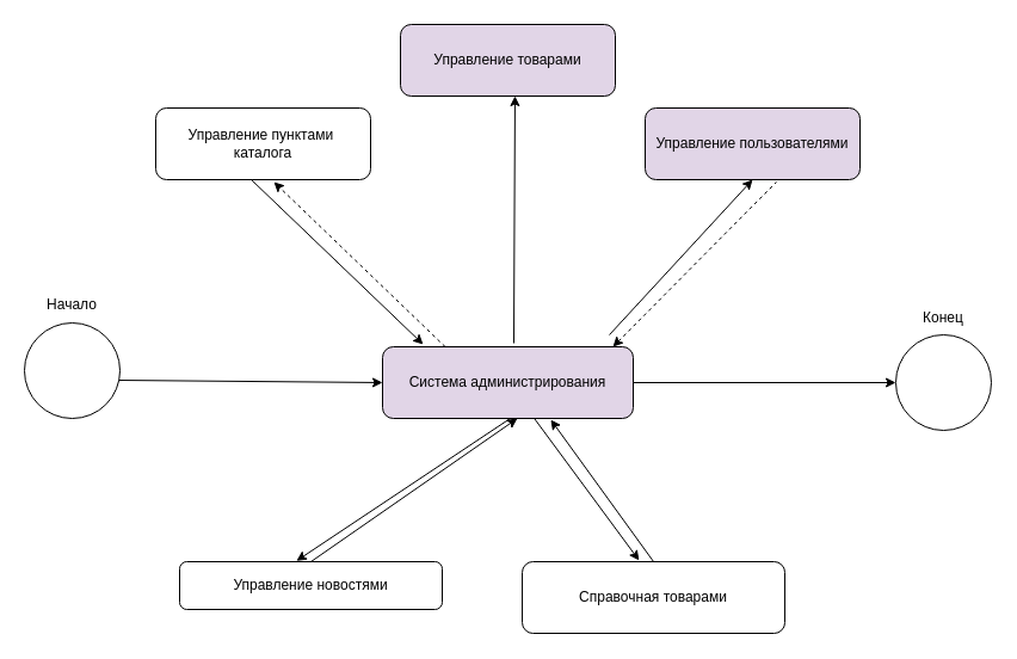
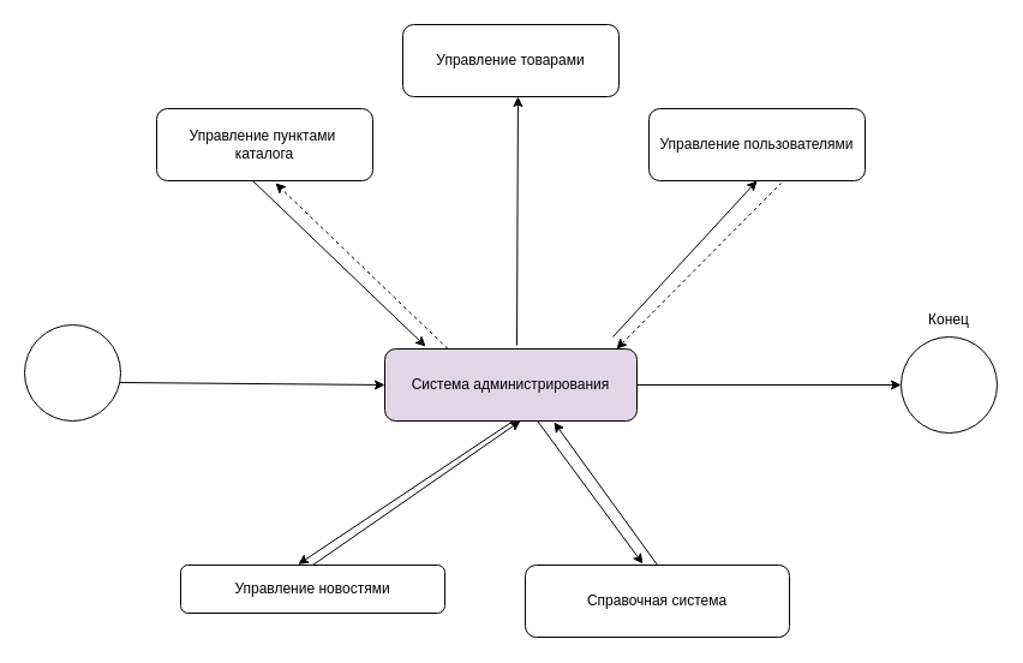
  <mxCell id="0" />
  <mxCell id="1" parent="0" />
  <mxCell id="2" value="" style="ellipse;whiteSpace=wrap;html=1;aspect=fixed;" vertex="1" parent="1"><mxGeometry x="20" y="270" width="80" height="80" as="geometry" /></mxCell>
  <mxCell id="3" value="" style="ellipse;whiteSpace=wrap;html=1;aspect=fixed;" vertex="1" parent="1"><mxGeometry x="750" y="280" width="80" height="80" as="geometry" /></mxCell>
- <mxCell id="4" value="Начало" style="text;html=1;align=center;verticalAlign=middle;whiteSpace=wrap;rounded=0;" vertex="1" parent="1"><mxGeometry x="30" y="240" width="60" height="30" as="geometry" /></mxCell>
  <mxCell id="5" value="Конец" style="text;html=1;align=center;verticalAlign=middle;whiteSpace=wrap;rounded=0;" vertex="1" parent="1"><mxGeometry x="760" y="251" width="60" height="30" as="geometry" /></mxCell>
  <mxCell id="6" value="Система администрирования" style="rounded=1;whiteSpace=wrap;html=1;fillColor=#e1d5e7;" vertex="1" parent="1"><mxGeometry x="320" y="290" width="210" height="60" as="geometry" /></mxCell>
  <mxCell id="7" value="" style="endArrow=classic;html=1;rounded=0;exitX=0.988;exitY=0.6;exitDx=0;exitDy=0;exitPerimeter=0;entryX=0;entryY=0.5;entryDx=0;entryDy=0;endFill=1;" edge="1" parent="1" source="2" target="6"><mxGeometry width="50" height="50" relative="1" as="geometry"><mxPoint x="400" y="370" as="sourcePoint" /><mxPoint x="450" y="320" as="targetPoint" /></mxGeometry></mxCell>
  <mxCell id="8" value="" style="endArrow=classic;html=1;rounded=0;entryX=0;entryY=0.5;entryDx=0;entryDy=0;exitX=1;exitY=0.5;exitDx=0;exitDy=0;endFill=1;" edge="1" parent="1" source="6" target="3"><mxGeometry width="50" height="50" relative="1" as="geometry"><mxPoint x="400" y="370" as="sourcePoint" /><mxPoint x="450" y="320" as="targetPoint" /></mxGeometry></mxCell>
  <mxCell id="9" value="&lt;div&gt;Управление пунктами&amp;nbsp;&lt;/div&gt;&lt;div&gt;каталога&lt;/div&gt;" style="rounded=1;whiteSpace=wrap;html=1;" vertex="1" parent="1"><mxGeometry x="130" y="90" width="180" height="60" as="geometry" /></mxCell>
- <mxCell id="10" value="Управление товарами" style="rounded=1;whiteSpace=wrap;html=1;fillColor=#e1d5e7;" vertex="1" parent="1"><mxGeometry x="335" y="20" width="180" height="60" as="geometry" /></mxCell>
- <mxCell id="11" value="Управление пользователями" style="rounded=1;whiteSpace=wrap;html=1;fillColor=#e1d5e7;" vertex="1" parent="1"><mxGeometry x="540" y="90" width="180" height="60" as="geometry" /></mxCell>
+ <mxCell id="10" value="Управление товарами" style="rounded=1;whiteSpace=wrap;html=1;" vertex="1" parent="1"><mxGeometry x="335" y="20" width="180" height="60" as="geometry" /></mxCell>
+ <mxCell id="11" value="Управление пользователями" style="rounded=1;whiteSpace=wrap;html=1;" vertex="1" parent="1"><mxGeometry x="540" y="90" width="180" height="60" as="geometry" /></mxCell>
  <mxCell id="12" value="Управление новостями" style="rounded=1;whiteSpace=wrap;html=1;" vertex="1" parent="1"><mxGeometry x="150" y="470" width="220" height="40" as="geometry" /></mxCell>
  <mxCell id="13" value="" style="endArrow=classic;html=1;rounded=0;entryX=0.55;entryY=1.033;entryDx=0;entryDy=0;entryPerimeter=0;exitX=0.25;exitY=0;exitDx=0;exitDy=0;endFill=1;dashed=1;" edge="1" parent="1" source="6" target="9"><mxGeometry width="50" height="50" relative="1" as="geometry"><mxPoint x="400" y="340" as="sourcePoint" /><mxPoint x="450" y="290" as="targetPoint" /></mxGeometry></mxCell>
  <mxCell id="14" value="" style="endArrow=none;html=1;rounded=0;entryX=0.55;entryY=1.033;entryDx=0;entryDy=0;entryPerimeter=0;exitX=0.25;exitY=0;exitDx=0;exitDy=0;startArrow=classic;startFill=1;" edge="1" parent="1"><mxGeometry width="50" height="50" relative="1" as="geometry"><mxPoint x="354" y="288" as="sourcePoint" /><mxPoint x="210" y="150" as="targetPoint" /></mxGeometry></mxCell>
  <mxCell id="15" value="" style="endArrow=classic;html=1;rounded=0;entryX=0.594;entryY=1.017;entryDx=0;entryDy=0;entryPerimeter=0;exitX=0.576;exitY=-0.033;exitDx=0;exitDy=0;endFill=1;exitPerimeter=0;" edge="1" parent="1"><mxGeometry width="50" height="50" relative="1" as="geometry"><mxPoint x="430" y="287" as="sourcePoint" /><mxPoint x="430.96" y="80" as="targetPoint" /></mxGeometry></mxCell>
  <mxCell id="16" value="" style="endArrow=classic;html=1;rounded=0;entryX=0.5;entryY=1;entryDx=0;entryDy=0;endFill=1;" edge="1" parent="1" target="11"><mxGeometry width="50" height="50" relative="1" as="geometry"><mxPoint x="510" y="280" as="sourcePoint" /><mxPoint x="515.96" y="90" as="targetPoint" /></mxGeometry></mxCell>
  <mxCell id="17" value="" style="endArrow=none;html=1;rounded=0;entryX=0.611;entryY=1.033;entryDx=0;entryDy=0;exitX=0.919;exitY=0;exitDx=0;exitDy=0;startArrow=classic;startFill=1;entryPerimeter=0;exitPerimeter=0;dashed=1;" edge="1" parent="1" source="6" target="11"><mxGeometry width="50" height="50" relative="1" as="geometry"><mxPoint x="510" y="300" as="sourcePoint" /><mxPoint x="510" y="90" as="targetPoint" /></mxGeometry></mxCell>
  <mxCell id="18" value="" style="endArrow=classic;html=1;rounded=0;entryX=0.594;entryY=1.017;entryDx=0;entryDy=0;entryPerimeter=0;endFill=1;exitX=0.5;exitY=0;exitDx=0;exitDy=0;" edge="1" parent="1" source="12"><mxGeometry width="50" height="50" relative="1" as="geometry"><mxPoint x="433" y="450" as="sourcePoint" /><mxPoint x="432.96" y="350" as="targetPoint" /></mxGeometry></mxCell>
  <mxCell id="19" value="" style="endArrow=none;html=1;rounded=0;entryX=0.5;entryY=1;entryDx=0;entryDy=0;startArrow=classic;startFill=1;exitX=0.445;exitY=-0.017;exitDx=0;exitDy=0;exitPerimeter=0;" edge="1" parent="1" source="12"><mxGeometry width="50" height="50" relative="1" as="geometry"><mxPoint x="427" y="450" as="sourcePoint" /><mxPoint x="427" y="350" as="targetPoint" /></mxGeometry></mxCell>
- <mxCell id="20" value="Справочная товарами" style="rounded=1;whiteSpace=wrap;html=1;" vertex="1" parent="1"><mxGeometry x="437.04" y="470" width="220" height="60" as="geometry" /></mxCell>
+ <mxCell id="20" value="Справочная система" style="rounded=1;whiteSpace=wrap;html=1;" vertex="1" parent="1"><mxGeometry x="437.04" y="470" width="220" height="60" as="geometry" /></mxCell>
  <mxCell id="21" value="" style="endArrow=classic;html=1;rounded=0;entryX=0.671;entryY=1.017;entryDx=0;entryDy=0;entryPerimeter=0;endFill=1;exitX=0.5;exitY=0;exitDx=0;exitDy=0;" edge="1" parent="1" source="20" target="6"><mxGeometry width="50" height="50" relative="1" as="geometry"><mxPoint x="720.04" y="450" as="sourcePoint" /><mxPoint x="720" y="350" as="targetPoint" /></mxGeometry></mxCell>
  <mxCell id="22" value="" style="endArrow=none;html=1;rounded=0;startArrow=classic;startFill=1;exitX=0.445;exitY=-0.017;exitDx=0;exitDy=0;exitPerimeter=0;" edge="1" parent="1" source="20" target="6"><mxGeometry width="50" height="50" relative="1" as="geometry"><mxPoint x="714.04" y="450" as="sourcePoint" /><mxPoint x="714.04" y="350" as="targetPoint" /></mxGeometry></mxCell>
